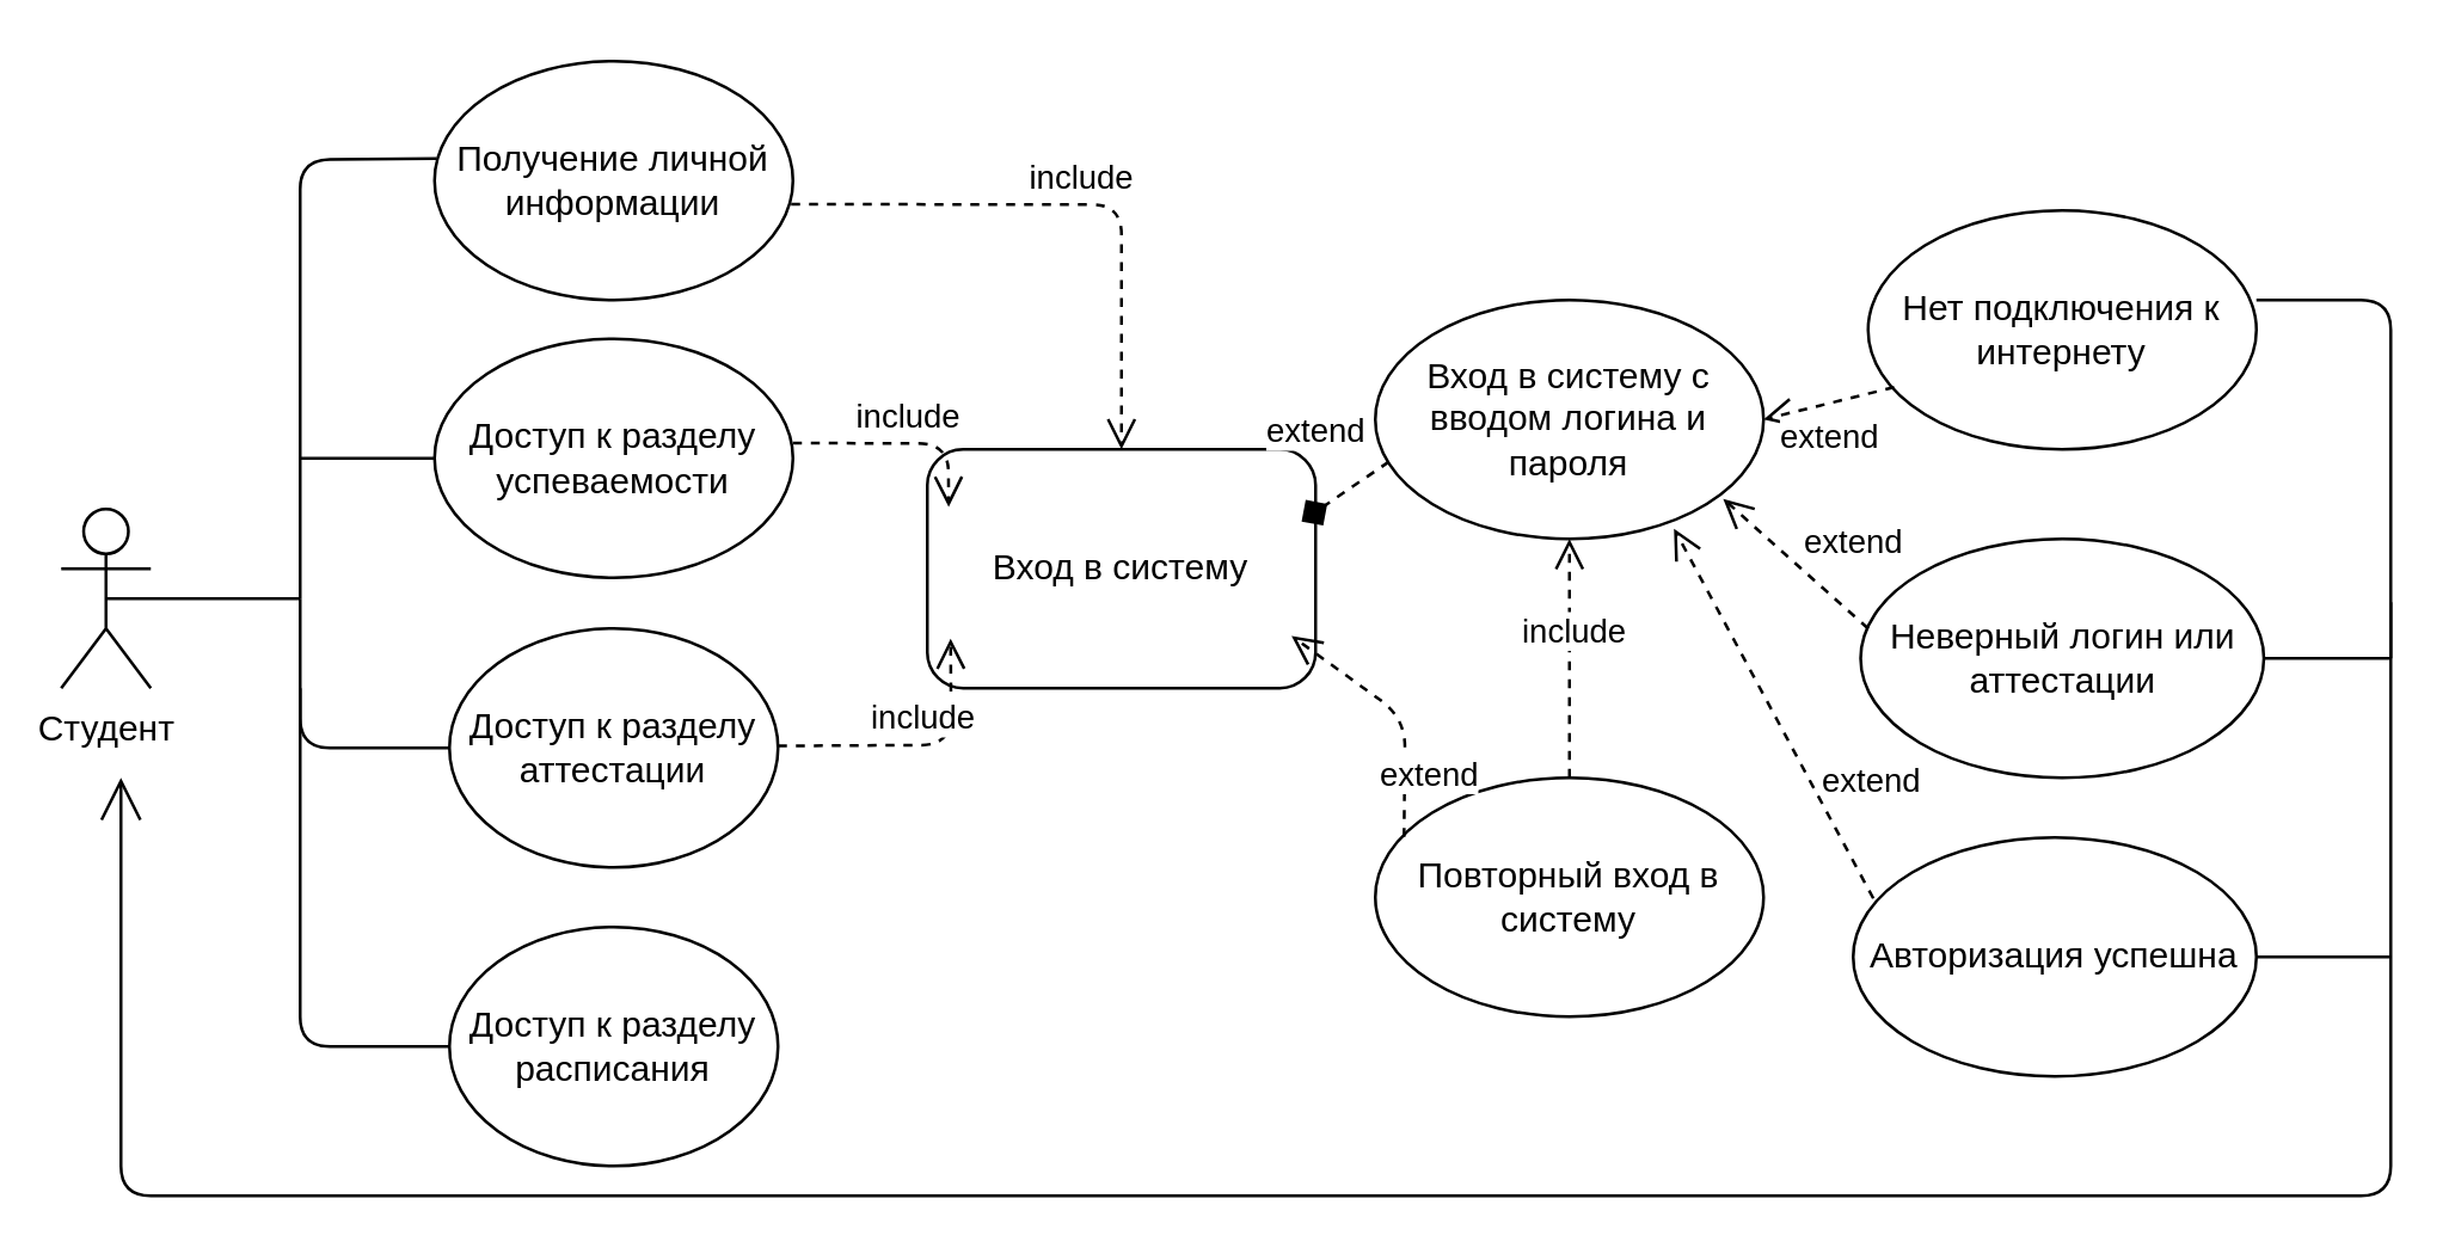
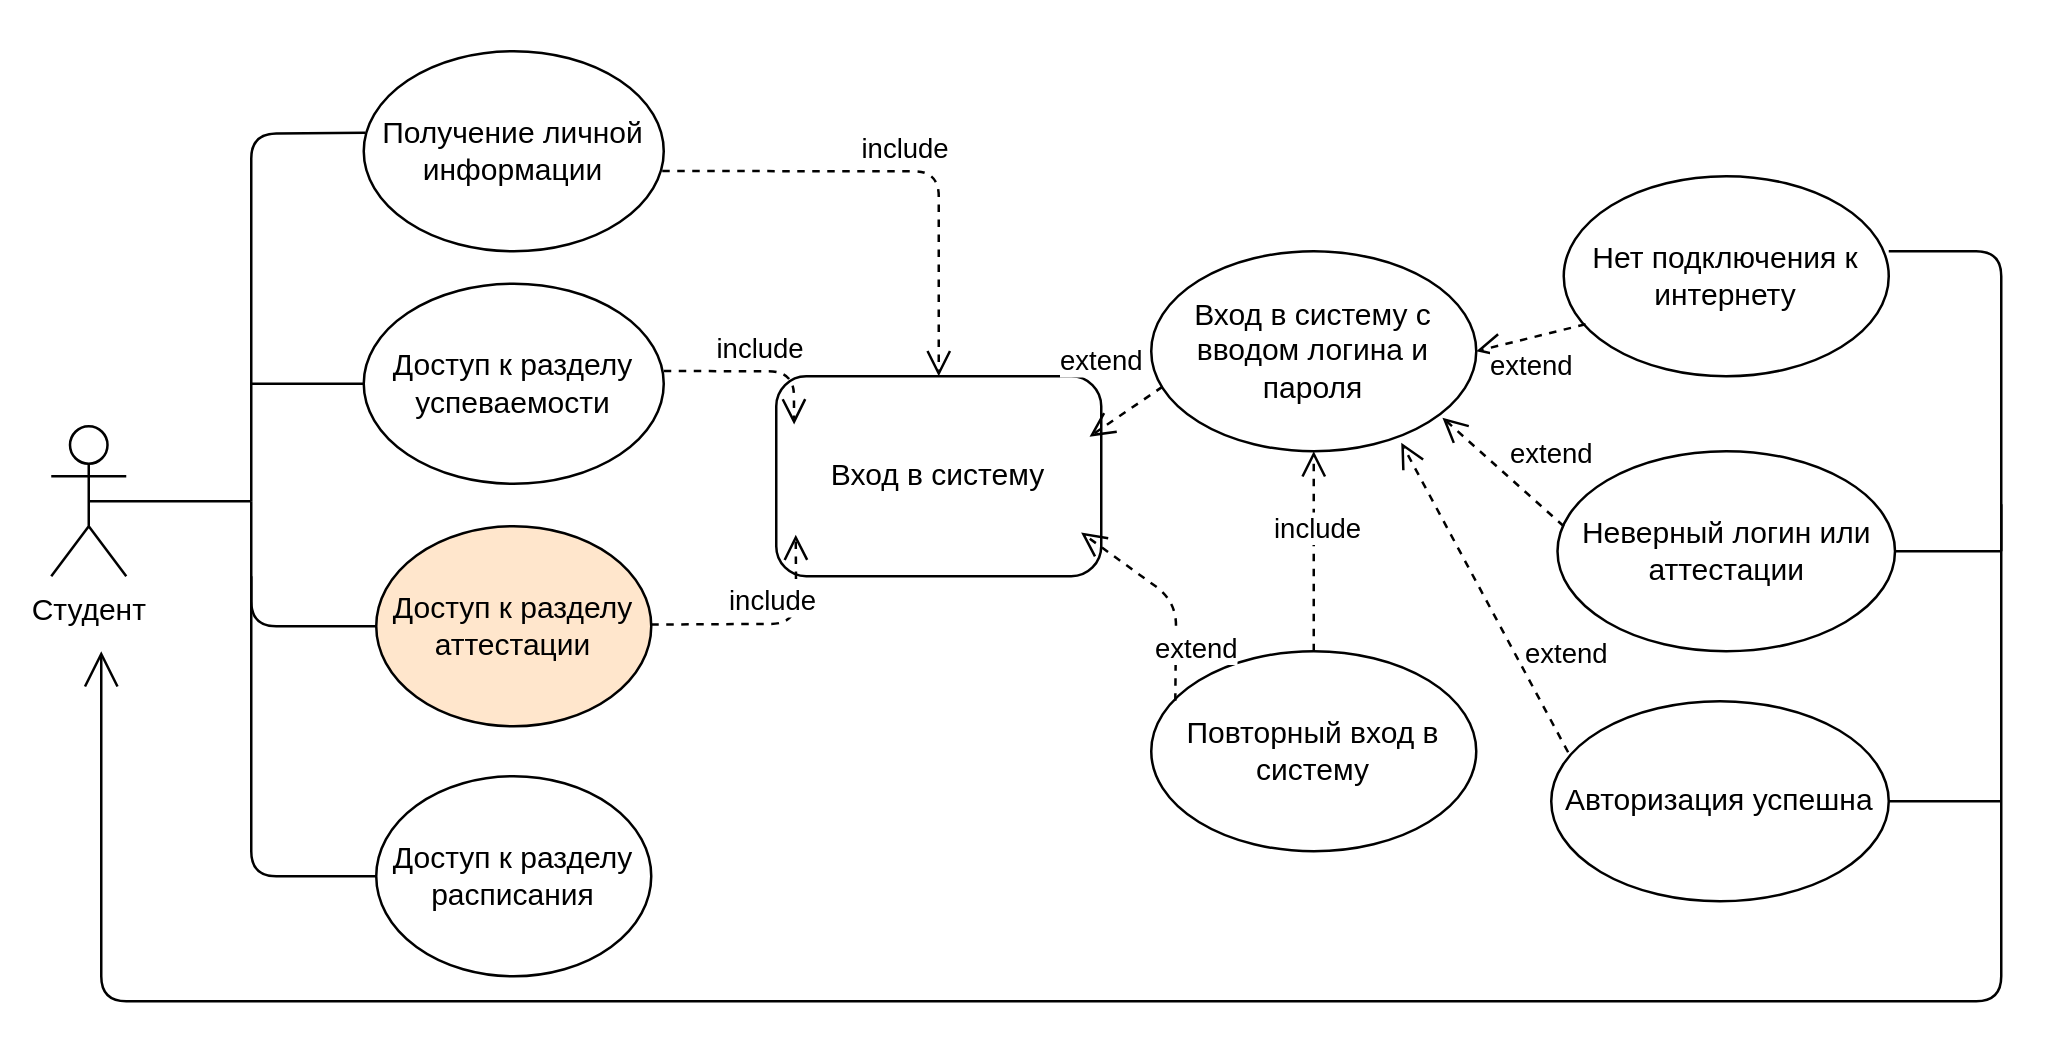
  <mxCell id="0" />
  <mxCell id="1" parent="0" />
  <mxCell id="2" value="Студент" style="shape=umlActor;verticalLabelPosition=bottom;verticalAlign=top;html=1;" vertex="1" parent="1"><mxGeometry x="20" y="170" width="30" height="60" as="geometry" /></mxCell>
  <mxCell id="3" value="Вход в систему" style="whiteSpace=wrap;html=1;rounded=1;" vertex="1" parent="1"><mxGeometry x="310" y="150" width="130" height="80" as="geometry" /></mxCell>
- <mxCell id="4" value="Доступ к разделу аттестации" style="ellipse;whiteSpace=wrap;html=1;" vertex="1" parent="1"><mxGeometry x="150" y="210" width="110" height="80" as="geometry" /></mxCell>
+ <mxCell id="4" value="Доступ к разделу аттестации" style="ellipse;whiteSpace=wrap;html=1;fillColor=#ffe6cc;" vertex="1" parent="1"><mxGeometry x="150" y="210" width="110" height="80" as="geometry" /></mxCell>
  <mxCell id="5" value="" style="endArrow=none;html=1;exitX=0.5;exitY=0.5;exitDx=0;exitDy=0;exitPerimeter=0;" edge="1" parent="1" source="2"><mxGeometry width="50" height="50" relative="1" as="geometry"><mxPoint x="90" y="160" as="sourcePoint" /><mxPoint x="100" y="200" as="targetPoint" /></mxGeometry></mxCell>
  <mxCell id="6" value="Вход в систему с вводом логина и пароля" style="ellipse;whiteSpace=wrap;html=1;" vertex="1" parent="1"><mxGeometry x="460" y="100" width="130" height="80" as="geometry" /></mxCell>
  <mxCell id="7" value="Повторный вход в систему" style="ellipse;whiteSpace=wrap;html=1;" vertex="1" parent="1"><mxGeometry x="460" y="260" width="130" height="80" as="geometry" /></mxCell>
  <mxCell id="8" value="Нет подключения к интернету" style="ellipse;whiteSpace=wrap;html=1;" vertex="1" parent="1"><mxGeometry x="625" y="70" width="130" height="80" as="geometry" /></mxCell>
  <mxCell id="9" value="Неверный логин или аттестации" style="ellipse;whiteSpace=wrap;html=1;" vertex="1" parent="1"><mxGeometry x="622.5" y="180" width="135" height="80" as="geometry" /></mxCell>
  <mxCell id="10" value="&amp;nbsp;include" style="html=1;verticalAlign=bottom;endArrow=open;dashed=1;endSize=8;exitX=0.995;exitY=0.599;exitDx=0;exitDy=0;exitPerimeter=0;entryX=0.5;entryY=0;entryDx=0;entryDy=0;" edge="1" parent="1" source="13" target="3"><mxGeometry relative="1" as="geometry"><mxPoint x="300" y="250" as="sourcePoint" /><mxPoint x="500" y="330" as="targetPoint" /><Array as="points"><mxPoint x="375" y="68" /></Array></mxGeometry></mxCell>
  <mxCell id="11" value="Доступ к разделу успеваемости" style="ellipse;whiteSpace=wrap;html=1;" vertex="1" parent="1"><mxGeometry x="145" y="113" width="120" height="80" as="geometry" /></mxCell>
  <mxCell id="12" value="Доступ к разделу расписания" style="ellipse;whiteSpace=wrap;html=1;" vertex="1" parent="1"><mxGeometry x="150" y="310" width="110" height="80" as="geometry" /></mxCell>
  <mxCell id="13" value="Получение личной информации" style="ellipse;whiteSpace=wrap;html=1;" vertex="1" parent="1"><mxGeometry x="145" y="20" width="120" height="80" as="geometry" /></mxCell>
  <mxCell id="14" value="" style="endArrow=none;html=1;entryX=0.005;entryY=0.408;entryDx=0;entryDy=0;entryPerimeter=0;" edge="1" parent="1" target="13"><mxGeometry width="50" height="50" relative="1" as="geometry"><mxPoint x="100" y="200" as="sourcePoint" /><mxPoint x="110" y="130" as="targetPoint" /><Array as="points"><mxPoint x="100" y="53" /></Array></mxGeometry></mxCell>
  <mxCell id="15" value="" style="endArrow=none;html=1;entryX=0;entryY=0.5;entryDx=0;entryDy=0;" edge="1" parent="1" target="11"><mxGeometry width="50" height="50" relative="1" as="geometry"><mxPoint x="100" y="153" as="sourcePoint" /><mxPoint x="120" y="250" as="targetPoint" /></mxGeometry></mxCell>
  <mxCell id="16" value="" style="endArrow=none;html=1;entryX=0;entryY=0.5;entryDx=0;entryDy=0;" edge="1" parent="1" target="4"><mxGeometry width="50" height="50" relative="1" as="geometry"><mxPoint x="100" y="200" as="sourcePoint" /><mxPoint x="70" y="400" as="targetPoint" /><Array as="points"><mxPoint x="100" y="250" /></Array></mxGeometry></mxCell>
  <mxCell id="17" value="" style="endArrow=none;html=1;exitX=0;exitY=0.5;exitDx=0;exitDy=0;" edge="1" parent="1" source="12"><mxGeometry width="50" height="50" relative="1" as="geometry"><mxPoint x="60" y="410" as="sourcePoint" /><mxPoint x="100" y="230" as="targetPoint" /><Array as="points"><mxPoint x="100" y="350" /></Array></mxGeometry></mxCell>
  <mxCell id="18" value="&amp;nbsp;include" style="html=1;verticalAlign=bottom;endArrow=open;dashed=1;endSize=8;exitX=0.995;exitY=0.599;exitDx=0;exitDy=0;exitPerimeter=0;entryX=0.055;entryY=0.241;entryDx=0;entryDy=0;entryPerimeter=0;" edge="1" parent="1" target="3"><mxGeometry relative="1" as="geometry"><mxPoint x="265" y="147.92" as="sourcePoint" /><mxPoint x="375.6" y="230" as="targetPoint" /><Array as="points"><mxPoint x="317" y="148" /></Array></mxGeometry></mxCell>
  <mxCell id="19" value="&amp;nbsp;include" style="html=1;verticalAlign=bottom;endArrow=open;dashed=1;endSize=8;exitX=0.995;exitY=0.599;exitDx=0;exitDy=0;exitPerimeter=0;entryX=0.06;entryY=0.792;entryDx=0;entryDy=0;entryPerimeter=0;" edge="1" parent="1" target="3"><mxGeometry relative="1" as="geometry"><mxPoint x="260" y="249.32" as="sourcePoint" /><mxPoint x="312.15" y="270.68" as="targetPoint" /><Array as="points"><mxPoint x="318" y="249" /></Array></mxGeometry></mxCell>
- <mxCell id="20" value="extend" style="html=1;verticalAlign=bottom;endArrow=diamond;dashed=1;endSize=8;entryX=0.964;entryY=0.302;entryDx=0;entryDy=0;entryPerimeter=0;exitX=0.035;exitY=0.677;exitDx=0;exitDy=0;exitPerimeter=0;" edge="1" parent="1" source="6" target="3"><mxGeometry x="0.097" y="-15" relative="1" as="geometry"><mxPoint x="460" y="10" as="sourcePoint" /><mxPoint x="570.6" y="92.08" as="targetPoint" /><Array as="points" /><mxPoint as="offset" /></mxGeometry></mxCell>
+ <mxCell id="20" value="extend" style="html=1;verticalAlign=bottom;endArrow=open;dashed=1;endSize=8;entryX=0.964;entryY=0.302;entryDx=0;entryDy=0;entryPerimeter=0;exitX=0.035;exitY=0.677;exitDx=0;exitDy=0;exitPerimeter=0;" edge="1" parent="1" source="6" target="3"><mxGeometry x="0.097" y="-15" relative="1" as="geometry"><mxPoint x="460" y="10" as="sourcePoint" /><mxPoint x="570.6" y="92.08" as="targetPoint" /><Array as="points" /><mxPoint as="offset" /></mxGeometry></mxCell>
  <mxCell id="21" value="extend" style="html=1;verticalAlign=bottom;endArrow=open;dashed=1;endSize=8;entryX=0.938;entryY=0.781;entryDx=0;entryDy=0;entryPerimeter=0;exitX=0.074;exitY=0.248;exitDx=0;exitDy=0;exitPerimeter=0;" edge="1" parent="1" source="7" target="3"><mxGeometry x="-0.735" y="-8" relative="1" as="geometry"><mxPoint x="459" y="240" as="sourcePoint" /><mxPoint x="440.29" y="230" as="targetPoint" /><Array as="points"><mxPoint x="470" y="240" /></Array><mxPoint as="offset" /></mxGeometry></mxCell>
  <mxCell id="22" value="&amp;nbsp;include" style="html=1;verticalAlign=bottom;endArrow=open;dashed=1;endSize=8;entryX=0.5;entryY=1;entryDx=0;entryDy=0;exitX=0.5;exitY=0;exitDx=0;exitDy=0;" edge="1" parent="1" source="7" target="6"><mxGeometry relative="1" as="geometry"><mxPoint x="600" y="210" as="sourcePoint" /><mxPoint x="551.08" y="391.36" as="targetPoint" /><Array as="points" /></mxGeometry></mxCell>
  <mxCell id="23" value="Авторизация успешна" style="ellipse;whiteSpace=wrap;html=1;" vertex="1" parent="1"><mxGeometry x="620" y="280" width="135" height="80" as="geometry" /></mxCell>
  <mxCell id="24" value="extend" style="html=1;verticalAlign=bottom;endArrow=open;dashed=1;endSize=8;entryX=0.938;entryY=0.781;entryDx=0;entryDy=0;entryPerimeter=0;exitX=0.067;exitY=0.74;exitDx=0;exitDy=0;exitPerimeter=0;" edge="1" parent="1" source="8"><mxGeometry x="0.2" y="20" relative="1" as="geometry"><mxPoint x="640" y="140" as="sourcePoint" /><mxPoint x="590" y="140" as="targetPoint" /><Array as="points" /><mxPoint as="offset" /></mxGeometry></mxCell>
  <mxCell id="25" value="extend" style="html=1;verticalAlign=bottom;endArrow=open;dashed=1;endSize=8;entryX=0.896;entryY=0.832;entryDx=0;entryDy=0;entryPerimeter=0;" edge="1" parent="1" target="6"><mxGeometry x="-0.476" y="-12" relative="1" as="geometry"><mxPoint x="625" y="210" as="sourcePoint" /><mxPoint x="575" y="210" as="targetPoint" /><Array as="points" /><mxPoint as="offset" /></mxGeometry></mxCell>
  <mxCell id="26" value="extend" style="html=1;verticalAlign=bottom;endArrow=open;dashed=1;endSize=8;entryX=0.896;entryY=0.832;entryDx=0;entryDy=0;entryPerimeter=0;exitX=0.05;exitY=0.255;exitDx=0;exitDy=0;exitPerimeter=0;" edge="1" parent="1" source="23"><mxGeometry x="-0.62" y="-14" relative="1" as="geometry"><mxPoint x="608.52" y="220" as="sourcePoint" /><mxPoint x="560" y="176.56" as="targetPoint" /><Array as="points" /><mxPoint as="offset" /></mxGeometry></mxCell>
  <mxCell id="27" value="" style="endArrow=open;endFill=1;endSize=12;html=1;" edge="1" parent="1"><mxGeometry width="160" relative="1" as="geometry"><mxPoint x="800" y="201.176" as="sourcePoint" /><mxPoint x="40" y="260" as="targetPoint" /><Array as="points"><mxPoint x="800" y="400" /><mxPoint x="40" y="400" /><mxPoint x="40" y="330" /></Array></mxGeometry></mxCell>
  <mxCell id="28" value="" style="endArrow=none;html=1;exitX=1;exitY=0.5;exitDx=0;exitDy=0;" edge="1" parent="1" source="9"><mxGeometry width="50" height="50" relative="1" as="geometry"><mxPoint x="780" y="190" as="sourcePoint" /><mxPoint x="800" y="220" as="targetPoint" /></mxGeometry></mxCell>
  <mxCell id="29" value="" style="endArrow=none;html=1;" edge="1" parent="1"><mxGeometry width="50" height="50" relative="1" as="geometry"><mxPoint x="755" y="320" as="sourcePoint" /><mxPoint x="800" y="320" as="targetPoint" /><Array as="points" /></mxGeometry></mxCell>
  <mxCell id="30" value="" style="endArrow=none;html=1;" edge="1" parent="1"><mxGeometry width="50" height="50" relative="1" as="geometry"><mxPoint x="755" y="100" as="sourcePoint" /><mxPoint x="800" y="220" as="targetPoint" /><Array as="points"><mxPoint x="800" y="100" /></Array></mxGeometry></mxCell>
